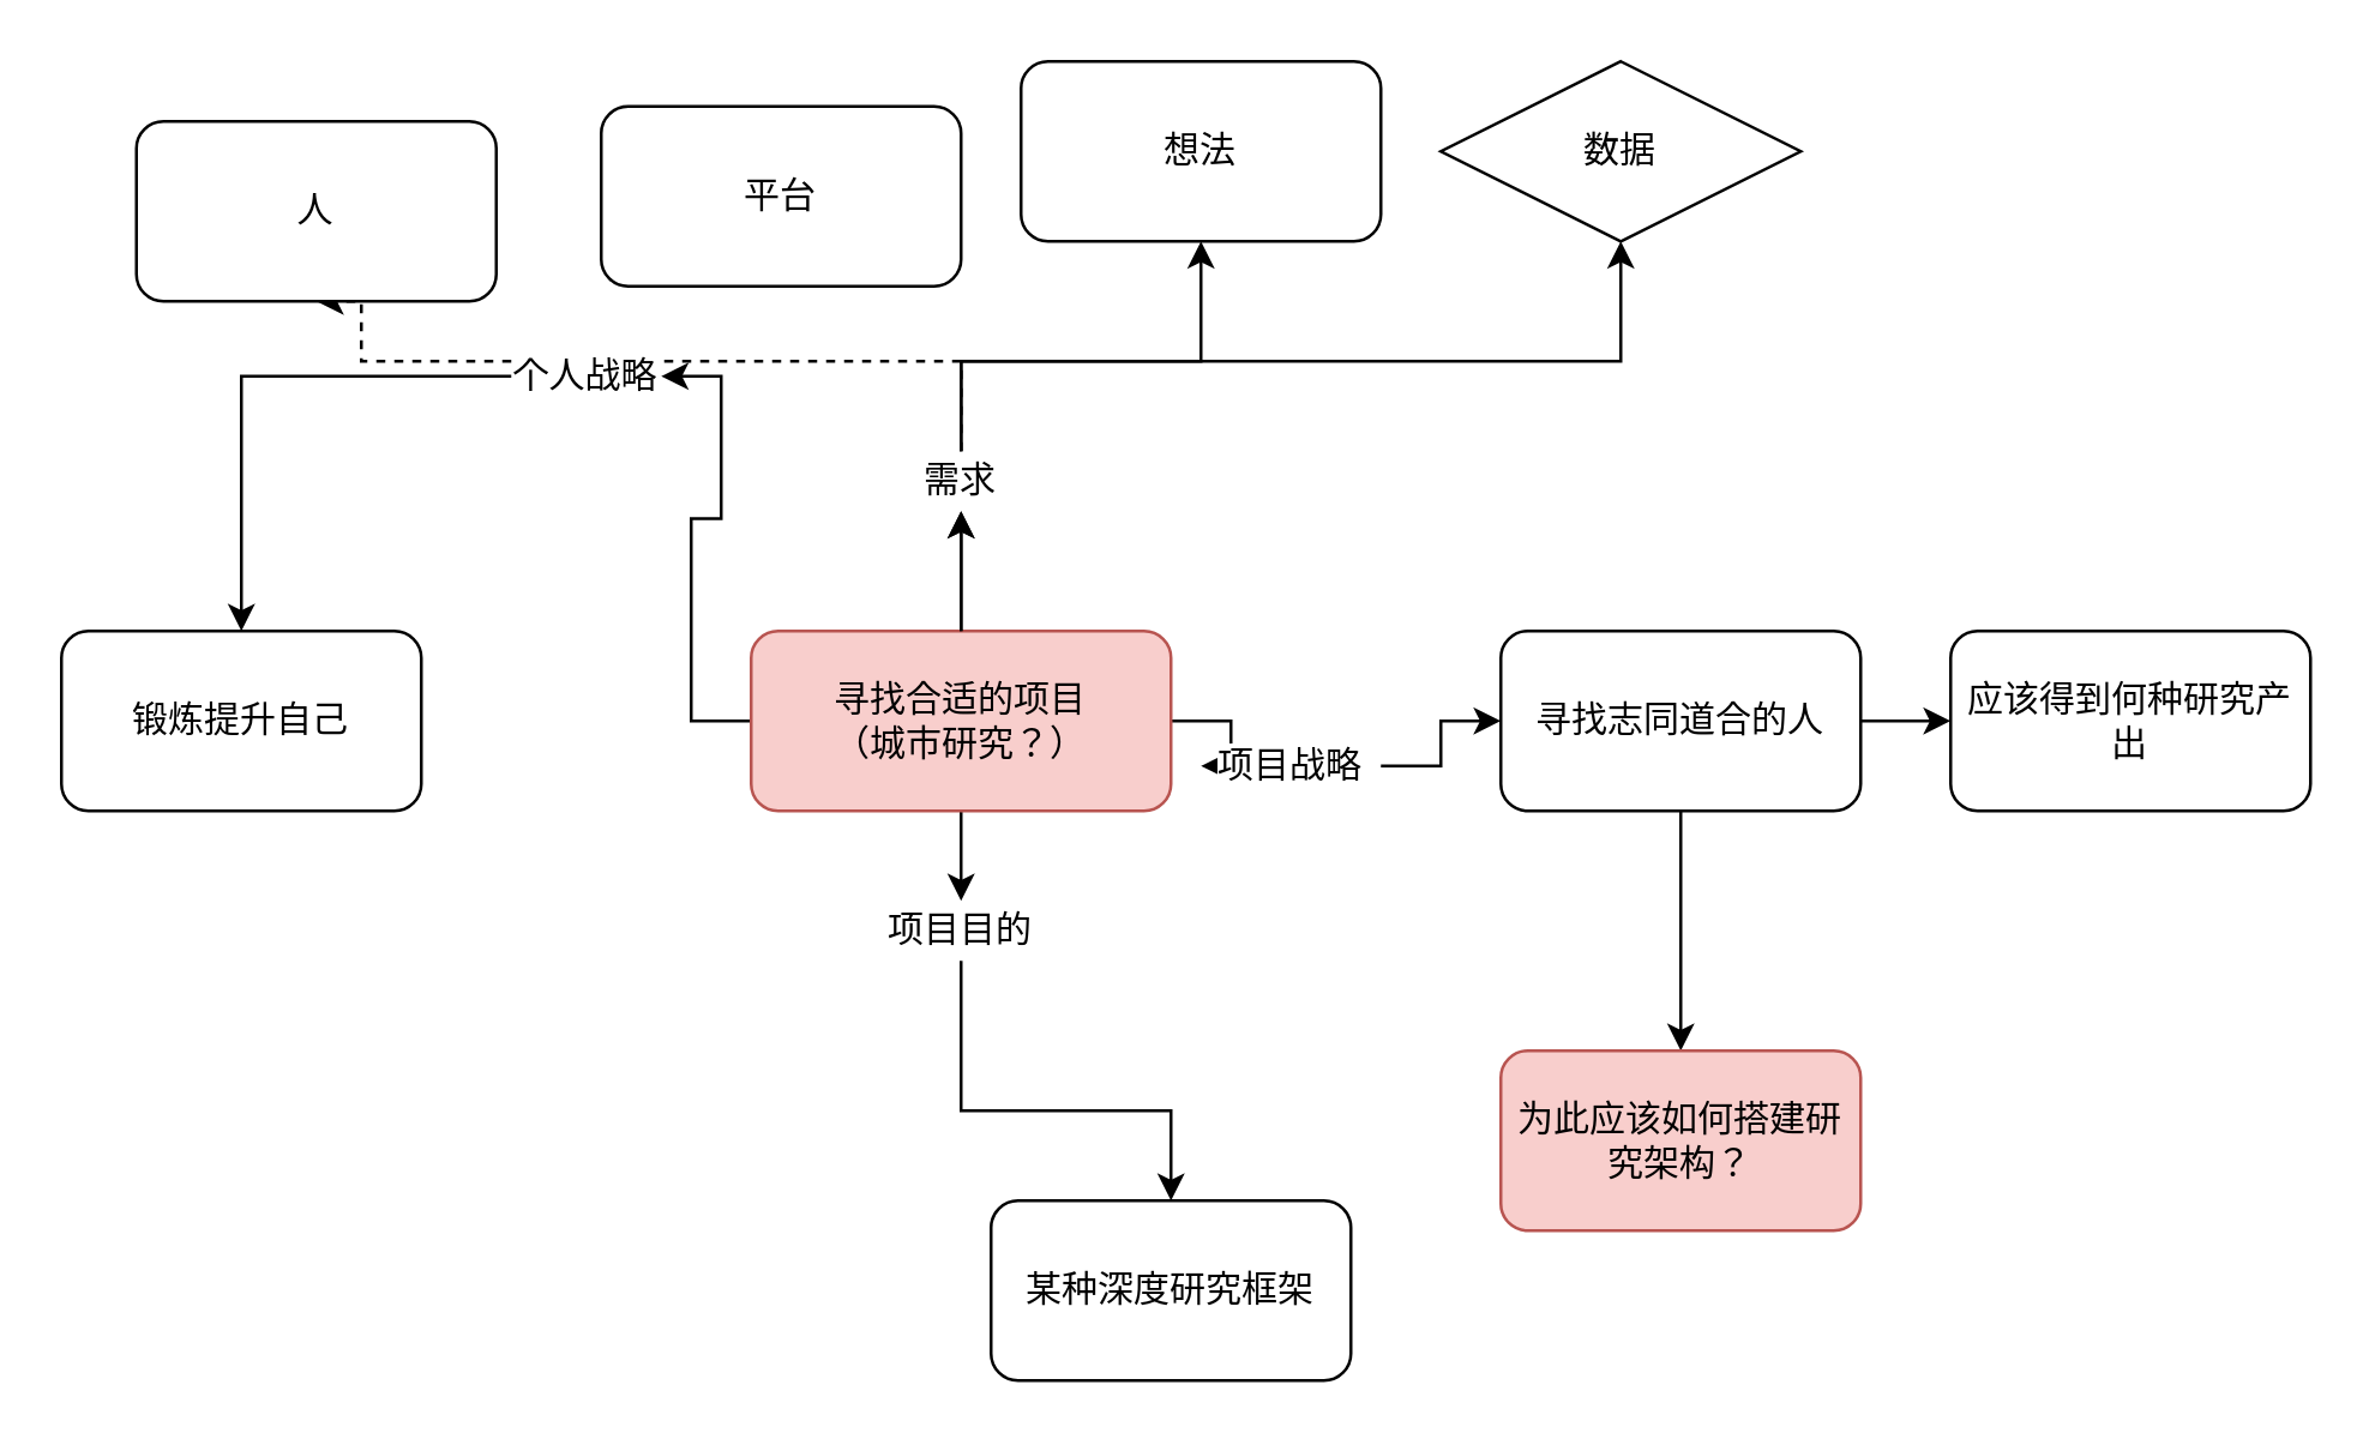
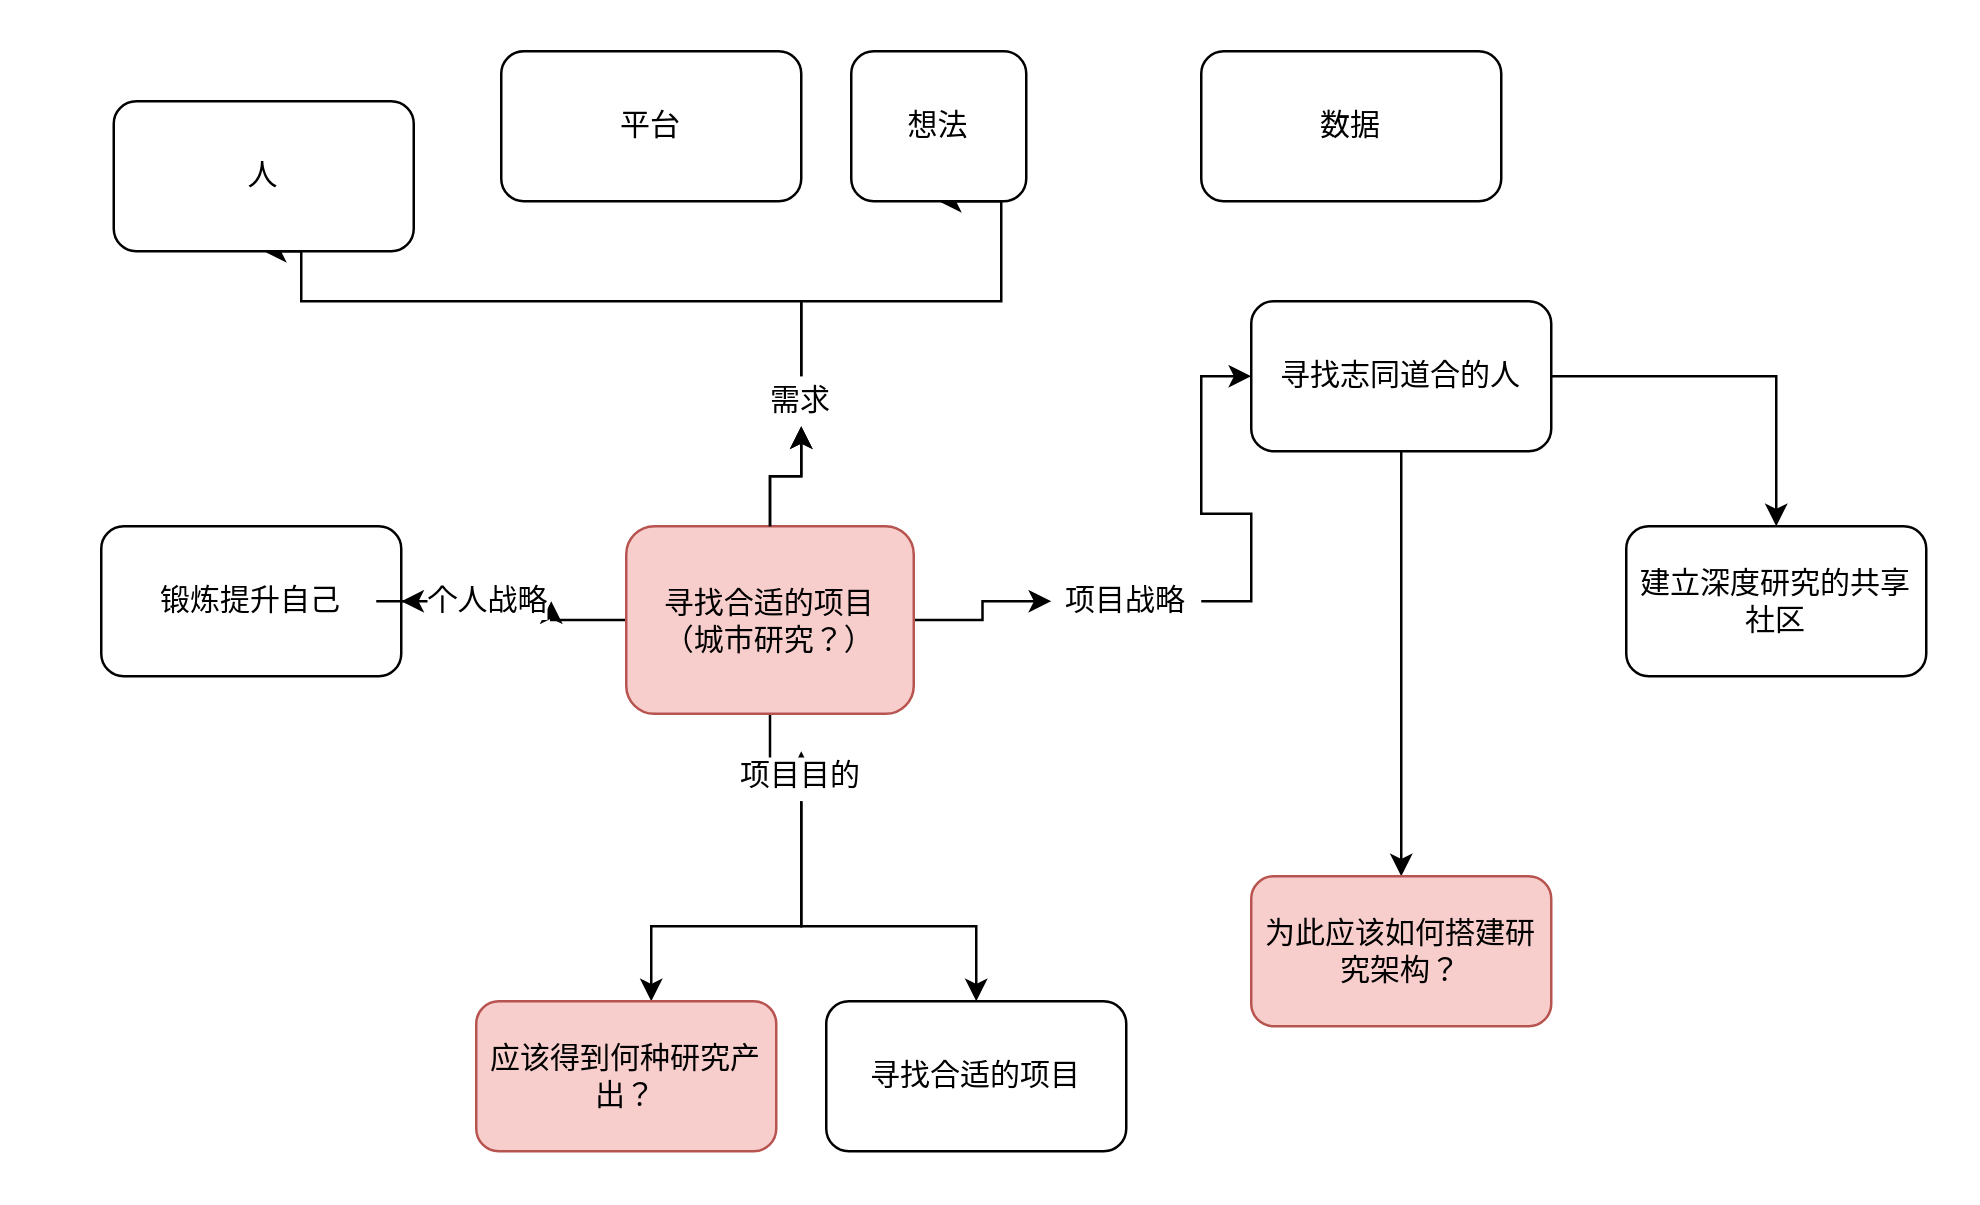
  <mxCell id="0" />
  <mxCell id="1" parent="0" />
  <mxCell id="2" value="" style="edgeStyle=orthogonalEdgeStyle;rounded=0;orthogonalLoop=1;jettySize=auto;html=1;entryX=0;entryY=0.5;entryDx=0;entryDy=0;" parent="1" source="10" target="30" edge="1"><mxGeometry relative="1" as="geometry" /></mxCell>
  <mxCell id="3" value="" style="edgeStyle=orthogonalEdgeStyle;rounded=0;orthogonalLoop=1;jettySize=auto;html=1;exitX=0.5;exitY=1;exitDx=0;exitDy=0;entryX=0.5;entryY=0;entryDx=0;entryDy=0;" parent="1" source="24" target="17" edge="1"><mxGeometry relative="1" as="geometry"><Array as="points"><mxPoint x="320" y="370" /><mxPoint x="390" y="370" /></Array></mxGeometry></mxCell>
- <mxCell id="4" value="" style="edgeStyle=orthogonalEdgeStyle;rounded=0;orthogonalLoop=1;jettySize=auto;html=1;exitX=0.5;exitY=0;exitDx=0;exitDy=0;entryX=0.5;entryY=1;entryDx=0;entryDy=0;dashed=1;" parent="1" source="25" target="16" edge="1"><mxGeometry relative="1" as="geometry"><Array as="points"><mxPoint x="320" y="120" /><mxPoint x="120" y="120" /></Array></mxGeometry></mxCell>
+ <mxCell id="4" value="" style="edgeStyle=orthogonalEdgeStyle;rounded=0;orthogonalLoop=1;jettySize=auto;html=1;exitX=0.5;exitY=0;exitDx=0;exitDy=0;entryX=0.5;entryY=1;entryDx=0;entryDy=0;" parent="1" source="25" target="16" edge="1"><mxGeometry relative="1" as="geometry"><Array as="points"><mxPoint x="320" y="120" /><mxPoint x="120" y="120" /></Array></mxGeometry></mxCell>
  <mxCell id="5" value="" style="edgeStyle=orthogonalEdgeStyle;rounded=0;orthogonalLoop=1;jettySize=auto;html=1;exitX=0.5;exitY=0;exitDx=0;exitDy=0;entryX=0.5;entryY=1;entryDx=0;entryDy=0;" parent="1" source="25" target="15" edge="1"><mxGeometry relative="1" as="geometry"><Array as="points"><mxPoint x="320" y="120" /><mxPoint x="400" y="120" /></Array></mxGeometry></mxCell>
- <mxCell id="6" value="" style="edgeStyle=orthogonalEdgeStyle;rounded=0;orthogonalLoop=1;jettySize=auto;html=1;exitX=0.5;exitY=0;exitDx=0;exitDy=0;entryX=0.5;entryY=1;entryDx=0;entryDy=0;" parent="1" source="25" target="14" edge="1"><mxGeometry relative="1" as="geometry"><Array as="points"><mxPoint x="320" y="120" /><mxPoint x="540" y="120" /></Array></mxGeometry></mxCell>
+ <mxCell id="7" value="" style="edgeStyle=orthogonalEdgeStyle;rounded=0;orthogonalLoop=1;jettySize=auto;html=1;exitX=0.5;exitY=1;exitDx=0;exitDy=0;" parent="1" source="24" target="12" edge="1"><mxGeometry relative="1" as="geometry"><Array as="points"><mxPoint x="320" y="370" /><mxPoint x="260" y="370" /></Array></mxGeometry></mxCell>
  <mxCell id="8" style="edgeStyle=orthogonalEdgeStyle;rounded=0;orthogonalLoop=1;jettySize=auto;html=1;exitX=0.5;exitY=1;exitDx=0;exitDy=0;" edge="1" parent="1" source="10" target="24"><mxGeometry relative="1" as="geometry" /></mxCell>
  <mxCell id="9" style="edgeStyle=orthogonalEdgeStyle;rounded=0;orthogonalLoop=1;jettySize=auto;html=1;exitX=0;exitY=0.5;exitDx=0;exitDy=0;entryX=1;entryY=0.5;entryDx=0;entryDy=0;" edge="1" parent="1" source="10" target="28"><mxGeometry relative="1" as="geometry" /></mxCell>
- <mxCell id="10" value="寻找合适的项目&lt;br&gt;（城市研究？）" style="rounded=1;whiteSpace=wrap;html=1;fillColor=#f8cecc;strokeColor=#b85450;" parent="1" vertex="1"><mxGeometry x="250" y="210" width="140" height="60" as="geometry" /></mxCell>
- <mxCell id="11" value="锻炼提升自己" style="rounded=1;whiteSpace=wrap;html=1;" parent="1" vertex="1"><mxGeometry x="20" y="210" width="120" height="60" as="geometry" /></mxCell>
- <mxCell id="13" value="平台" style="rounded=1;whiteSpace=wrap;html=1;" parent="1" vertex="1"><mxGeometry x="200" y="35" width="120" height="60" as="geometry" /></mxCell>
- <mxCell id="14" value="数据" style="rhombus;whiteSpace=wrap;html=1;" parent="1" vertex="1"><mxGeometry x="480" y="20" width="120" height="60" as="geometry" /></mxCell>
- <mxCell id="15" value="想法" style="rounded=1;whiteSpace=wrap;html=1;" parent="1" vertex="1"><mxGeometry x="340" y="20" width="120" height="60" as="geometry" /></mxCell>
+ <mxCell id="10" value="寻找合适的项目&lt;br&gt;（城市研究？）" style="rounded=1;whiteSpace=wrap;html=1;fillColor=#f8cecc;strokeColor=#b85450;" parent="1" vertex="1"><mxGeometry x="250" y="210" width="115" height="75" as="geometry" /></mxCell>
+ <mxCell id="11" value="锻炼提升自己" style="rounded=1;whiteSpace=wrap;html=1;" parent="1" vertex="1"><mxGeometry x="40" y="210" width="120" height="60" as="geometry" /></mxCell>
+ <mxCell id="12" value="应该得到何种研究产出？" style="rounded=1;whiteSpace=wrap;html=1;fillColor=#f8cecc;strokeColor=#b85450;" parent="1" vertex="1"><mxGeometry x="190" y="400" width="120" height="60" as="geometry" /></mxCell>
+ <mxCell id="13" value="平台" style="rounded=1;whiteSpace=wrap;html=1;" parent="1" vertex="1"><mxGeometry x="200" y="20" width="120" height="60" as="geometry" /></mxCell>
+ <mxCell id="14" value="数据" style="rounded=1;whiteSpace=wrap;html=1;" parent="1" vertex="1"><mxGeometry x="480" y="20" width="120" height="60" as="geometry" /></mxCell>
+ <mxCell id="15" value="想法" style="rounded=1;whiteSpace=wrap;html=1;" parent="1" vertex="1"><mxGeometry x="340" y="20" width="70" height="60" as="geometry" /></mxCell>
  <mxCell id="16" value="人" style="rounded=1;whiteSpace=wrap;html=1;" parent="1" vertex="1"><mxGeometry x="45" y="40" width="120" height="60" as="geometry" /></mxCell>
- <mxCell id="17" value="某种深度研究框架" style="rounded=1;whiteSpace=wrap;html=1;" parent="1" vertex="1"><mxGeometry x="330" y="400" width="120" height="60" as="geometry" /></mxCell>
+ <mxCell id="17" value="寻找合适的项目" style="rounded=1;whiteSpace=wrap;html=1;" parent="1" vertex="1"><mxGeometry x="330" y="400" width="120" height="60" as="geometry" /></mxCell>
  <mxCell id="18" value="" style="edgeStyle=orthogonalEdgeStyle;rounded=0;orthogonalLoop=1;jettySize=auto;html=1;" parent="1" source="20" target="22" edge="1"><mxGeometry relative="1" as="geometry" /></mxCell>
  <mxCell id="19" value="" style="edgeStyle=orthogonalEdgeStyle;rounded=0;orthogonalLoop=1;jettySize=auto;html=1;" parent="1" source="20" target="21" edge="1"><mxGeometry relative="1" as="geometry" /></mxCell>
- <mxCell id="20" value="寻找志同道合的人" style="rounded=1;whiteSpace=wrap;html=1;" parent="1" vertex="1"><mxGeometry x="500" y="210" width="120" height="60" as="geometry" /></mxCell>
+ <mxCell id="20" value="寻找志同道合的人" style="rounded=1;whiteSpace=wrap;html=1;" parent="1" vertex="1"><mxGeometry x="500" y="120" width="120" height="60" as="geometry" /></mxCell>
  <mxCell id="21" value="为此应该如何搭建研究架构？" style="rounded=1;whiteSpace=wrap;html=1;fillColor=#f8cecc;strokeColor=#b85450;" parent="1" vertex="1"><mxGeometry x="500" y="350" width="120" height="60" as="geometry" /></mxCell>
- <mxCell id="22" value="应该得到何种研究产出" style="rounded=1;whiteSpace=wrap;html=1;" parent="1" vertex="1"><mxGeometry x="650" y="210" width="120" height="60" as="geometry" /></mxCell>
+ <mxCell id="22" value="建立深度研究的共享社区" style="rounded=1;whiteSpace=wrap;html=1;" parent="1" vertex="1"><mxGeometry x="650" y="210" width="120" height="60" as="geometry" /></mxCell>
  <mxCell id="23" value="" style="edgeStyle=orthogonalEdgeStyle;rounded=0;orthogonalLoop=1;jettySize=auto;html=1;" parent="1" source="10" target="25" edge="1"><mxGeometry relative="1" as="geometry"><mxPoint x="310" y="210" as="sourcePoint" /><mxPoint x="310" y="130" as="targetPoint" /></mxGeometry></mxCell>
  <mxCell id="24" value="项目目的" style="text;html=1;align=center;verticalAlign=middle;whiteSpace=wrap;rounded=0;labelBackgroundColor=#ffffff;" parent="1" vertex="1"><mxGeometry x="255" y="300" width="130" height="20" as="geometry" /></mxCell>
  <mxCell id="25" value="需求" style="text;html=1;strokeColor=none;fillColor=none;align=center;verticalAlign=middle;whiteSpace=wrap;rounded=0;" parent="1" vertex="1"><mxGeometry x="300" y="150" width="40" height="20" as="geometry" /></mxCell>
  <mxCell id="26" value="" style="edgeStyle=orthogonalEdgeStyle;rounded=0;orthogonalLoop=1;jettySize=auto;html=1;exitX=0.5;exitY=0;exitDx=0;exitDy=0;" edge="1" parent="1" source="10" target="25"><mxGeometry relative="1" as="geometry"><mxPoint x="325" y="210" as="sourcePoint" /><mxPoint x="410" y="80" as="targetPoint" /></mxGeometry></mxCell>
  <mxCell id="27" style="edgeStyle=orthogonalEdgeStyle;rounded=0;orthogonalLoop=1;jettySize=auto;html=1;exitX=0;exitY=0.5;exitDx=0;exitDy=0;" edge="1" parent="1" source="28" target="11"><mxGeometry relative="1" as="geometry" /></mxCell>
- <mxCell id="28" value="个人战略" style="text;html=1;strokeColor=none;fillColor=none;align=center;verticalAlign=middle;whiteSpace=wrap;rounded=0;labelBackgroundColor=#ffffff;" vertex="1" parent="1"><mxGeometry x="170" y="115" width="50" height="20" as="geometry" /></mxCell>
+ <mxCell id="28" value="个人战略" style="text;html=1;strokeColor=none;fillColor=none;align=center;verticalAlign=middle;whiteSpace=wrap;rounded=0;labelBackgroundColor=#ffffff;" vertex="1" parent="1"><mxGeometry x="170" y="230" width="50" height="20" as="geometry" /></mxCell>
  <mxCell id="29" style="edgeStyle=orthogonalEdgeStyle;rounded=0;orthogonalLoop=1;jettySize=auto;html=1;exitX=1;exitY=0.5;exitDx=0;exitDy=0;entryX=0;entryY=0.5;entryDx=0;entryDy=0;" edge="1" parent="1" source="30" target="20"><mxGeometry relative="1" as="geometry" /></mxCell>
- <mxCell id="30" value="项目战略" style="text;html=1;strokeColor=none;fillColor=none;align=center;verticalAlign=middle;whiteSpace=wrap;rounded=0;labelBackgroundColor=#ffffff;" vertex="1" parent="1"><mxGeometry x="400" y="245" width="60" height="20" as="geometry" /></mxCell>
+ <mxCell id="30" value="项目战略" style="text;html=1;strokeColor=none;fillColor=none;align=center;verticalAlign=middle;whiteSpace=wrap;rounded=0;labelBackgroundColor=#ffffff;" vertex="1" parent="1"><mxGeometry x="420" y="230" width="60" height="20" as="geometry" /></mxCell>
